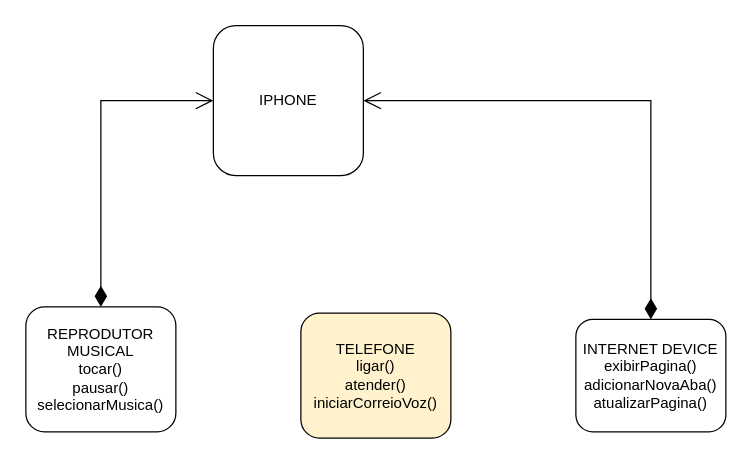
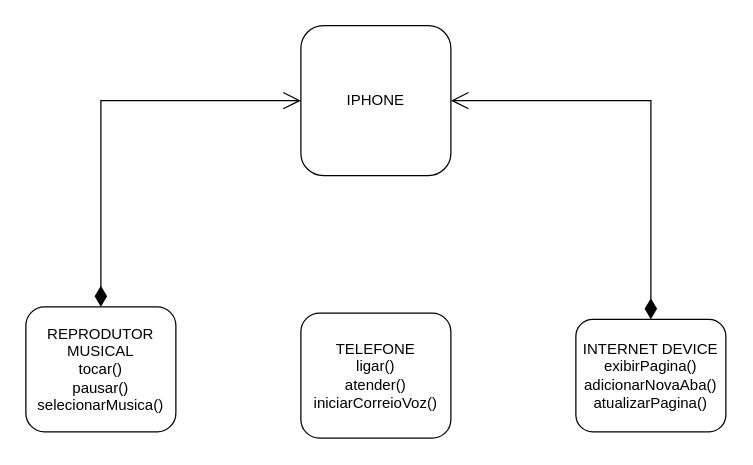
  <mxCell id="0" />
  <mxCell id="1" parent="0" />
- <mxCell id="2" value="&lt;div&gt;IPHONE&lt;/div&gt;" style="rounded=1;whiteSpace=wrap;html=1;" vertex="1" parent="1"><mxGeometry x="170" y="20" width="120" height="120" as="geometry" /></mxCell>
+ <mxCell id="2" value="&lt;div&gt;IPHONE&lt;/div&gt;" style="rounded=1;whiteSpace=wrap;html=1;" vertex="1" parent="1"><mxGeometry x="240" y="20" width="120" height="120" as="geometry" /></mxCell>
  <mxCell id="3" value="&lt;div&gt;INTERNET DEVICE&lt;/div&gt;&lt;div&gt;exibirPagina()&lt;/div&gt;&lt;div&gt;adicionarNovaAba()&lt;/div&gt;&lt;div&gt;atualizarPagina()&lt;br&gt;&lt;/div&gt;" style="rounded=1;whiteSpace=wrap;html=1;" vertex="1" parent="1"><mxGeometry x="460" y="255" width="120" height="90" as="geometry" /></mxCell>
  <mxCell id="4" value="&lt;div&gt;REPRODUTOR MUSICAL&lt;/div&gt;&lt;div&gt;tocar()&lt;/div&gt;&lt;div&gt;pausar()&lt;/div&gt;&lt;div&gt;selecionarMusica()&lt;br&gt;&lt;/div&gt;" style="rounded=1;whiteSpace=wrap;html=1;" vertex="1" parent="1"><mxGeometry x="20" y="245" width="120" height="100" as="geometry" /></mxCell>
- <mxCell id="5" value="TELEFONE&lt;br&gt;ligar()&lt;br&gt;atender()&lt;br&gt;&lt;div&gt;iniciarCorreioVoz()&lt;/div&gt;" style="rounded=1;whiteSpace=wrap;html=1;fillColor=#fff2cc;" vertex="1" parent="1"><mxGeometry x="240" y="250" width="120" height="100" as="geometry" /></mxCell>
+ <mxCell id="5" value="TELEFONE&lt;br&gt;ligar()&lt;br&gt;atender()&lt;br&gt;&lt;div&gt;iniciarCorreioVoz()&lt;/div&gt;" style="rounded=1;whiteSpace=wrap;html=1;" vertex="1" parent="1"><mxGeometry x="240" y="250" width="120" height="100" as="geometry" /></mxCell>
  <mxCell id="6" value="1" style="endArrow=open;html=1;endSize=12;startArrow=diamondThin;startSize=14;startFill=1;edgeStyle=orthogonalEdgeStyle;align=left;verticalAlign=bottom;rounded=0;exitX=0.5;exitY=0;exitDx=0;exitDy=0;entryX=0;entryY=0.5;entryDx=0;entryDy=0;sourcePerimeterSpacing=0;fontColor=none;noLabel=1;" edge="1" parent="1" source="4" target="2"><mxGeometry x="-1" y="3" relative="1" as="geometry"><mxPoint x="230" y="210" as="sourcePoint" /><mxPoint x="390" y="210" as="targetPoint" /></mxGeometry></mxCell>
  <mxCell id="7" value="1" style="endArrow=open;endSize=12;startArrow=diamondThin;startSize=14;startFill=1;edgeStyle=orthogonalEdgeStyle;align=left;verticalAlign=bottom;rounded=0;exitX=0.5;exitY=0;exitDx=0;exitDy=0;entryX=1;entryY=0.5;entryDx=0;entryDy=0;sourcePerimeterSpacing=0;html=1;fontColor=none;noLabel=1;" edge="1" parent="1" source="3" target="2"><mxGeometry x="-1" y="3" relative="1" as="geometry"><mxPoint x="230" y="210" as="sourcePoint" /><mxPoint x="390" y="210" as="targetPoint" /></mxGeometry></mxCell>
